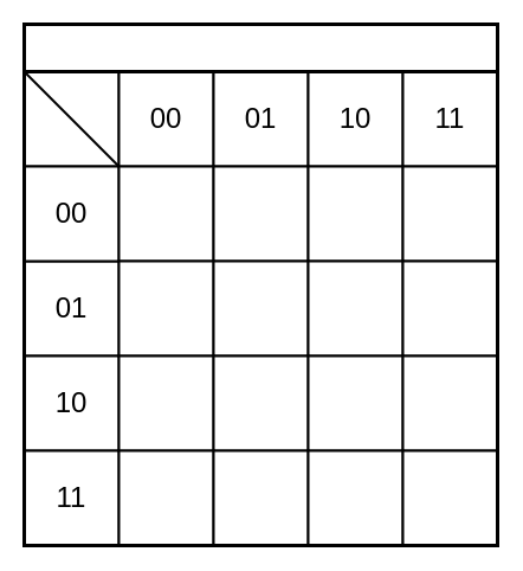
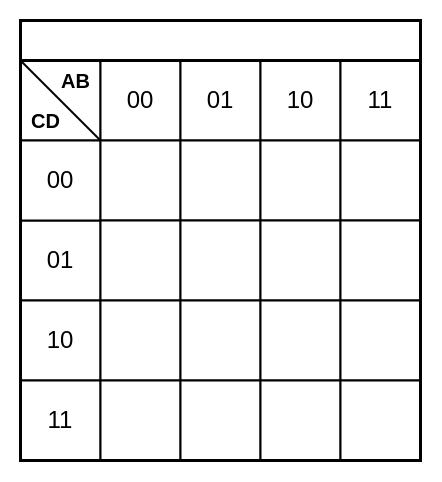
  <mxCell id="0" />
  <mxCell id="1" parent="0" />
  <mxCell id="2" value="" style="group" vertex="1" connectable="0" parent="1"><mxGeometry x="20" y="20" width="400" height="440" as="geometry" /></mxCell>
  <mxCell id="3" value="&lt;div&gt;&lt;br&gt;&lt;/div&gt;" style="rounded=0;whiteSpace=wrap;html=1;strokeWidth=3;strokeColor=light-dark(#000000,#000000);fillColor=light-dark(#FFFFFF,#FFFFFF);fontColor=light-dark(#000000,#000000);" vertex="1" parent="2"><mxGeometry width="400" height="40" as="geometry" /></mxCell>
  <mxCell id="4" value="" style="whiteSpace=wrap;html=1;aspect=fixed;fillColor=light-dark(#FFFFFF,#FFFFFF);strokeWidth=2;strokeColor=light-dark(#000000,#000000);fontColor=light-dark(#000000,#080808);container=0;" vertex="1" parent="2"><mxGeometry y="40" width="80" height="80" as="geometry" /></mxCell>
+ <mxCell id="5" value="&lt;b&gt;&lt;font style=&quot;font-size: 20px; color: light-dark(rgb(0, 0, 0), rgb(0, 0, 0));&quot;&gt;CD&lt;/font&gt;&lt;/b&gt;" style="text;html=1;align=center;verticalAlign=middle;resizable=0;points=[];autosize=1;strokeColor=none;fillColor=none;fontColor=light-dark(#000000,#000000);container=0;" vertex="1" parent="2"><mxGeometry y="80" width="50" height="40" as="geometry" /></mxCell>
  <mxCell id="6" value="" style="endArrow=none;html=1;entryX=0;entryY=0;entryDx=0;entryDy=0;exitX=0;exitY=0;exitDx=0;exitDy=0;strokeWidth=2;fontColor=light-dark(#000000,#000000);strokeColor=light-dark(#000000,#000000);" edge="1" parent="2"><mxGeometry width="50" height="50" relative="1" as="geometry"><mxPoint x="80" y="120" as="sourcePoint" /><mxPoint y="40" as="targetPoint" /></mxGeometry></mxCell>
+ <mxCell id="7" value="&lt;b&gt;&lt;font style=&quot;font-size: 20px; color: light-dark(rgb(0, 0, 0), rgb(0, 0, 0));&quot;&gt;AB&lt;/font&gt;&lt;/b&gt;" style="text;html=1;align=center;verticalAlign=middle;resizable=0;points=[];autosize=1;strokeColor=none;fillColor=none;fontColor=light-dark(#000000,#000000);container=0;" vertex="1" parent="2"><mxGeometry x="30" y="40" width="50" height="40" as="geometry" /></mxCell>
  <mxCell id="8" value="01" style="whiteSpace=wrap;html=1;aspect=fixed;fillColor=light-dark(#FFFFFF,#FFFFFF);strokeWidth=2;fontSize=24;strokeColor=light-dark(#000000,#000000);fontColor=light-dark(#000000,#080808);container=0;" vertex="1" parent="2"><mxGeometry y="200" width="80" height="80" as="geometry" /></mxCell>
  <mxCell id="9" value="10" style="whiteSpace=wrap;html=1;aspect=fixed;fillColor=light-dark(#FFFFFF,#FFFFFF);strokeWidth=2;fontSize=24;strokeColor=light-dark(#000000,#000000);fontColor=light-dark(#000000,#080808);container=0;" vertex="1" parent="2"><mxGeometry y="280" width="80" height="80" as="geometry" /></mxCell>
  <mxCell id="10" value="00" style="whiteSpace=wrap;html=1;aspect=fixed;fillColor=light-dark(#FFFFFF,#FFFFFF);strokeWidth=2;fontSize=24;strokeColor=light-dark(#000000,#000000);fontColor=light-dark(#000000,#080808);container=0;" vertex="1" parent="2"><mxGeometry y="120" width="80" height="80" as="geometry" /></mxCell>
  <mxCell id="11" value="11" style="whiteSpace=wrap;html=1;aspect=fixed;fillColor=light-dark(#FFFFFF,#FFFFFF);strokeWidth=2;fontSize=24;strokeColor=light-dark(#000000,#000000);fontColor=light-dark(#000000,#080808);container=0;" vertex="1" parent="2"><mxGeometry y="360" width="80" height="80" as="geometry" /></mxCell>
  <mxCell id="12" value="00" style="whiteSpace=wrap;html=1;aspect=fixed;fillColor=light-dark(#FFFFFF,#FFFFFF);strokeWidth=2;fontSize=24;strokeColor=light-dark(#000000,#000000);fontColor=light-dark(#000000,#080808);container=0;" vertex="1" parent="2"><mxGeometry x="80" y="40" width="80" height="80" as="geometry" /></mxCell>
  <mxCell id="13" value="01" style="whiteSpace=wrap;html=1;aspect=fixed;fillColor=light-dark(#FFFFFF,#FFFFFF);strokeWidth=2;fontSize=24;strokeColor=light-dark(#000000,#000000);fontColor=light-dark(#000000,#080808);container=0;" vertex="1" parent="2"><mxGeometry x="160" y="40" width="80" height="80" as="geometry" /></mxCell>
  <mxCell id="14" value="10" style="whiteSpace=wrap;html=1;aspect=fixed;fillColor=light-dark(#FFFFFF,#FFFFFF);strokeWidth=2;fontSize=24;strokeColor=light-dark(#000000,#000000);fontColor=light-dark(#000000,#080808);container=0;" vertex="1" parent="2"><mxGeometry x="240" y="40" width="80" height="80" as="geometry" /></mxCell>
  <mxCell id="15" value="11" style="whiteSpace=wrap;html=1;aspect=fixed;fillColor=light-dark(#FFFFFF,#FFFFFF);strokeWidth=2;fontSize=24;strokeColor=light-dark(#000000,#000000);fontColor=light-dark(#000000,#080808);container=0;" vertex="1" parent="2"><mxGeometry x="320" y="40" width="80" height="80" as="geometry" /></mxCell>
  <mxCell id="16" value="" style="whiteSpace=wrap;html=1;aspect=fixed;strokeWidth=2;shadow=0;strokeColor=light-dark(#000000,#2E2E2E);fillColor=light-dark(#FFFFFF,#FFFFFF);fontColor=light-dark(#000000,#080808);container=0;" vertex="1" parent="2"><mxGeometry x="80" y="120" width="80" height="80" as="geometry" /></mxCell>
  <mxCell id="17" value="" style="whiteSpace=wrap;html=1;aspect=fixed;strokeWidth=2;shadow=0;strokeColor=light-dark(#000000,#2E2E2E);fillColor=light-dark(#FFFFFF,#FFFFFF);fontColor=light-dark(#000000,#080808);container=0;" vertex="1" parent="2"><mxGeometry x="160" y="120" width="80" height="80" as="geometry" /></mxCell>
  <mxCell id="18" value="" style="whiteSpace=wrap;html=1;aspect=fixed;strokeWidth=2;shadow=0;strokeColor=light-dark(#000000,#2E2E2E);fillColor=light-dark(#FFFFFF,#FFFFFF);fontColor=light-dark(#000000,#080808);container=0;" vertex="1" parent="2"><mxGeometry x="240" y="120" width="80" height="80" as="geometry" /></mxCell>
  <mxCell id="19" value="" style="whiteSpace=wrap;html=1;aspect=fixed;strokeWidth=2;shadow=0;strokeColor=light-dark(#000000,#2E2E2E);fillColor=light-dark(#FFFFFF,#FFFFFF);fontColor=light-dark(#000000,#080808);container=0;" vertex="1" parent="2"><mxGeometry x="320" y="120" width="80" height="80" as="geometry" /></mxCell>
  <mxCell id="20" value="" style="whiteSpace=wrap;html=1;aspect=fixed;strokeWidth=2;shadow=0;strokeColor=light-dark(#000000,#2E2E2E);fillColor=light-dark(#FFFFFF,#FFFFFF);fontColor=light-dark(#000000,#080808);container=0;" vertex="1" parent="2"><mxGeometry x="80" y="200" width="80" height="80" as="geometry" /></mxCell>
  <mxCell id="21" value="" style="whiteSpace=wrap;html=1;aspect=fixed;strokeWidth=2;shadow=0;strokeColor=light-dark(#000000,#2E2E2E);fillColor=light-dark(#FFFFFF,#FFFFFF);fontColor=light-dark(#000000,#080808);container=0;" vertex="1" parent="2"><mxGeometry x="160" y="200" width="80" height="80" as="geometry" /></mxCell>
  <mxCell id="22" value="" style="whiteSpace=wrap;html=1;aspect=fixed;strokeWidth=2;shadow=0;strokeColor=light-dark(#000000,#2E2E2E);fillColor=light-dark(#FFFFFF,#FFFFFF);fontColor=light-dark(#000000,#080808);container=0;" vertex="1" parent="2"><mxGeometry x="240" y="200" width="80" height="80" as="geometry" /></mxCell>
  <mxCell id="23" value="" style="whiteSpace=wrap;html=1;aspect=fixed;strokeWidth=2;shadow=0;strokeColor=light-dark(#000000,#2E2E2E);fillColor=light-dark(#FFFFFF,#FFFFFF);fontColor=light-dark(#000000,#080808);container=0;" vertex="1" parent="2"><mxGeometry x="320" y="200" width="80" height="80" as="geometry" /></mxCell>
  <mxCell id="24" value="" style="whiteSpace=wrap;html=1;aspect=fixed;strokeWidth=2;shadow=0;strokeColor=light-dark(#000000,#2E2E2E);fillColor=light-dark(#FFFFFF,#FFFFFF);fontColor=light-dark(#000000,#080808);container=0;" vertex="1" parent="2"><mxGeometry x="80" y="280" width="80" height="80" as="geometry" /></mxCell>
  <mxCell id="25" value="" style="whiteSpace=wrap;html=1;aspect=fixed;strokeWidth=2;shadow=0;strokeColor=light-dark(#000000,#2E2E2E);fillColor=light-dark(#FFFFFF,#FFFFFF);fontColor=light-dark(#000000,#080808);container=0;" vertex="1" parent="2"><mxGeometry x="160" y="280" width="80" height="80" as="geometry" /></mxCell>
  <mxCell id="26" value="" style="whiteSpace=wrap;html=1;aspect=fixed;strokeWidth=2;shadow=0;strokeColor=light-dark(#000000,#2E2E2E);fillColor=light-dark(#FFFFFF,#FFFFFF);fontColor=light-dark(#000000,#080808);container=0;" vertex="1" parent="2"><mxGeometry x="240" y="280" width="80" height="80" as="geometry" /></mxCell>
  <mxCell id="27" value="" style="whiteSpace=wrap;html=1;aspect=fixed;strokeWidth=2;shadow=0;strokeColor=light-dark(#000000,#2E2E2E);fillColor=light-dark(#FFFFFF,#FFFFFF);fontColor=light-dark(#000000,#080808);container=0;" vertex="1" parent="2"><mxGeometry x="320" y="280" width="80" height="80" as="geometry" /></mxCell>
  <mxCell id="28" value="" style="whiteSpace=wrap;html=1;aspect=fixed;strokeWidth=2;shadow=0;strokeColor=light-dark(#000000,#2E2E2E);fillColor=light-dark(#FFFFFF,#FFFFFF);fontColor=light-dark(#000000,#080808);container=0;" vertex="1" parent="2"><mxGeometry x="80" y="360" width="80" height="80" as="geometry" /></mxCell>
  <mxCell id="29" value="" style="whiteSpace=wrap;html=1;aspect=fixed;strokeWidth=2;shadow=0;strokeColor=light-dark(#000000,#2E2E2E);fillColor=light-dark(#FFFFFF,#FFFFFF);fontColor=light-dark(#000000,#080808);container=0;" vertex="1" parent="2"><mxGeometry x="160" y="360" width="80" height="80" as="geometry" /></mxCell>
  <mxCell id="30" value="" style="whiteSpace=wrap;html=1;aspect=fixed;strokeWidth=2;shadow=0;strokeColor=light-dark(#000000,#2E2E2E);fillColor=light-dark(#FFFFFF,#FFFFFF);fontColor=light-dark(#000000,#080808);container=0;" vertex="1" parent="2"><mxGeometry x="240" y="360" width="80" height="80" as="geometry" /></mxCell>
  <mxCell id="31" value="" style="whiteSpace=wrap;html=1;aspect=fixed;strokeWidth=2;shadow=0;strokeColor=light-dark(#000000,#2E2E2E);fillColor=light-dark(#FFFFFF,#FFFFFF);fontColor=light-dark(#000000,#080808);container=0;" vertex="1" parent="2"><mxGeometry x="320" y="360" width="80" height="80" as="geometry" /></mxCell>
  <mxCell id="32" value="" style="whiteSpace=wrap;html=1;aspect=fixed;fillColor=none;strokeColor=light-dark(#000000,#060606);strokeWidth=3;" vertex="1" parent="2"><mxGeometry y="40" width="400" height="400" as="geometry" /></mxCell>
